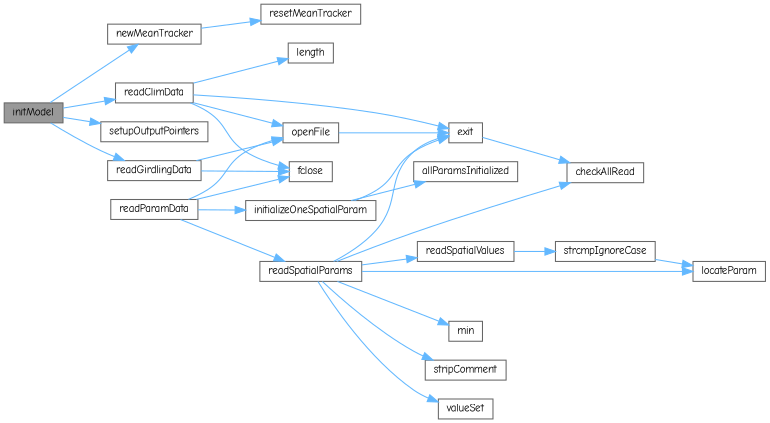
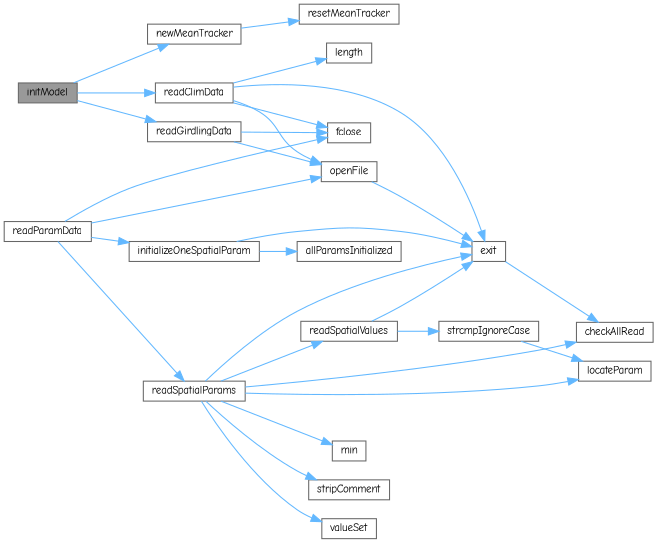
  digraph {
    fontname="Comic Neue"
    rankdir=LR
    node [color=grey40 fillcolor=white fontname="Comic Neue" fontsize=10 shape=box style=filled]
    edge [color=steelblue1 fontname="Comic Neue" fontsize=10 labelfontname=Helvetica labelfontsize=10 style=solid]
    n1 [color=gray40 fillcolor=grey60 fontcolor=black height=0.2 label=initModel width=0.4]
    n2 [height=0.2 label=newMeanTracker width=0.4]
    n3 [height=0.2 label=readClimData width=0.4]
    n4 [height=0.2 label=readGirdlingData width=0.4]
-   n5 [height=0.2 label=setupOutputPointers width=0.4]
    n6 [height=0.2 label=resetMeanTracker width=0.4]
    n7 [height=0.2 label=exit width=0.4]
    n8 [height=0.2 label=fclose width=0.4]
    n9 [height=0.2 label=length width=0.4]
    n10 [height=0.2 label=openFile width=0.4]
    n11 [height=0.2 label=readParamData width=0.4]
    n12 [height=0.2 label=initializeOneSpatialParam width=0.4]
    n13 [height=0.2 label=readSpatialParams width=0.4]
    n14 [height=0.2 label=checkAllRead width=0.4]
    n15 [height=0.2 label=allParamsInitialized width=0.4]
    n16 [height=0.2 label=locateParam width=0.4]
    n17 [height=0.2 label=min width=0.4]
    n18 [height=0.2 label=readSpatialValues width=0.4]
    n19 [height=0.2 label=stripComment width=0.4]
    n20 [height=0.2 label=valueSet width=0.4]
    n21 [height=0.2 label=strcmpIgnoreCase width=0.4]
    n1 -> n2
    n1 -> n3
    n1 -> n4
-   n1 -> n5
    n2 -> n6
    n3 -> n7
    n3 -> n8
    n3 -> n9
    n3 -> n10
    n4 -> n8
    n4 -> n10
    n7 -> n14
    n10 -> n7
    n11 -> n8
    n11 -> n10
    n11 -> n12
    n11 -> n13
    n12 -> n7
    n12 -> n15
    n13 -> n7
    n13 -> n14
    n13 -> n16
    n13 -> n17
    n13 -> n18
    n13 -> n19
    n13 -> n20
+   n18 -> n7
    n18 -> n21
    n21 -> n16
  }
